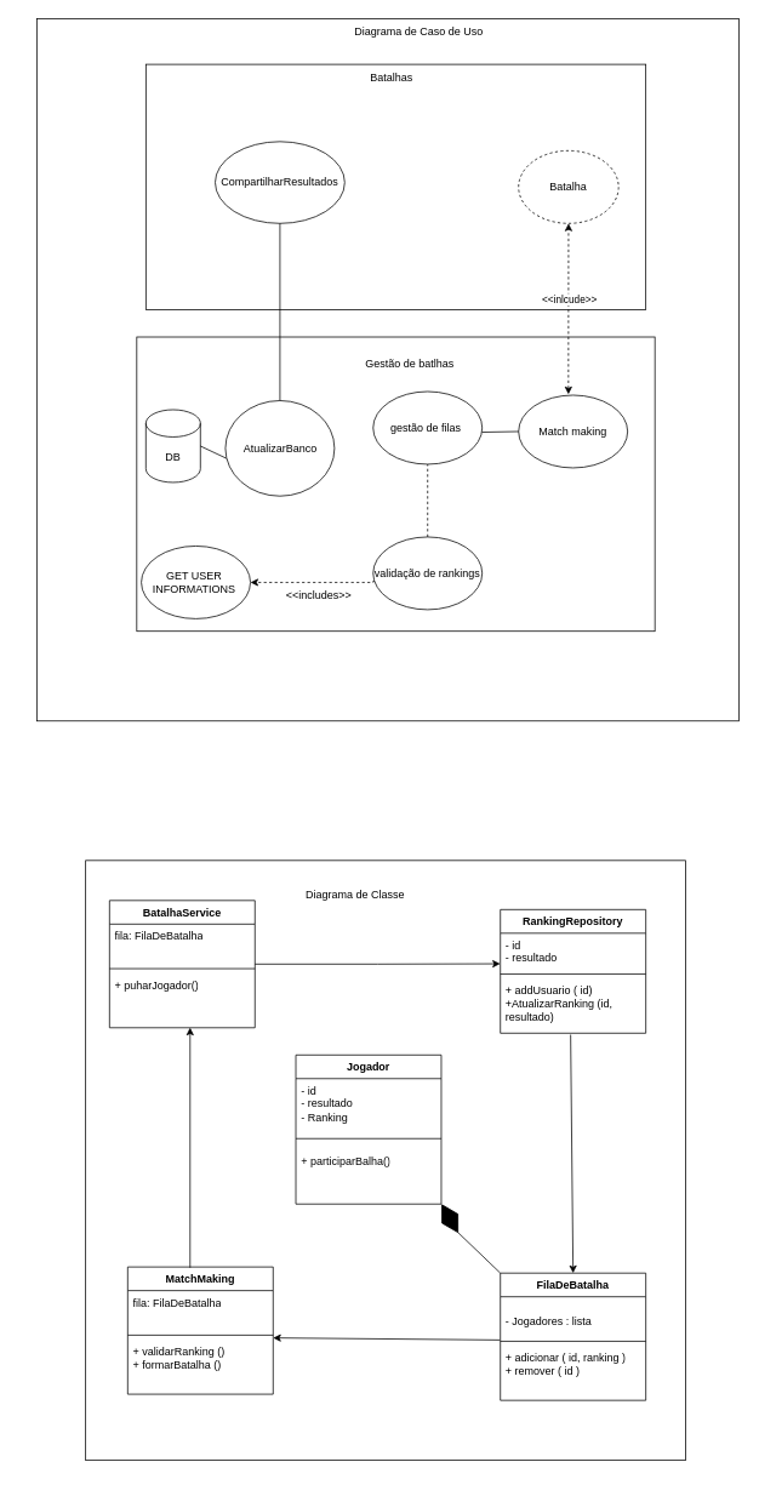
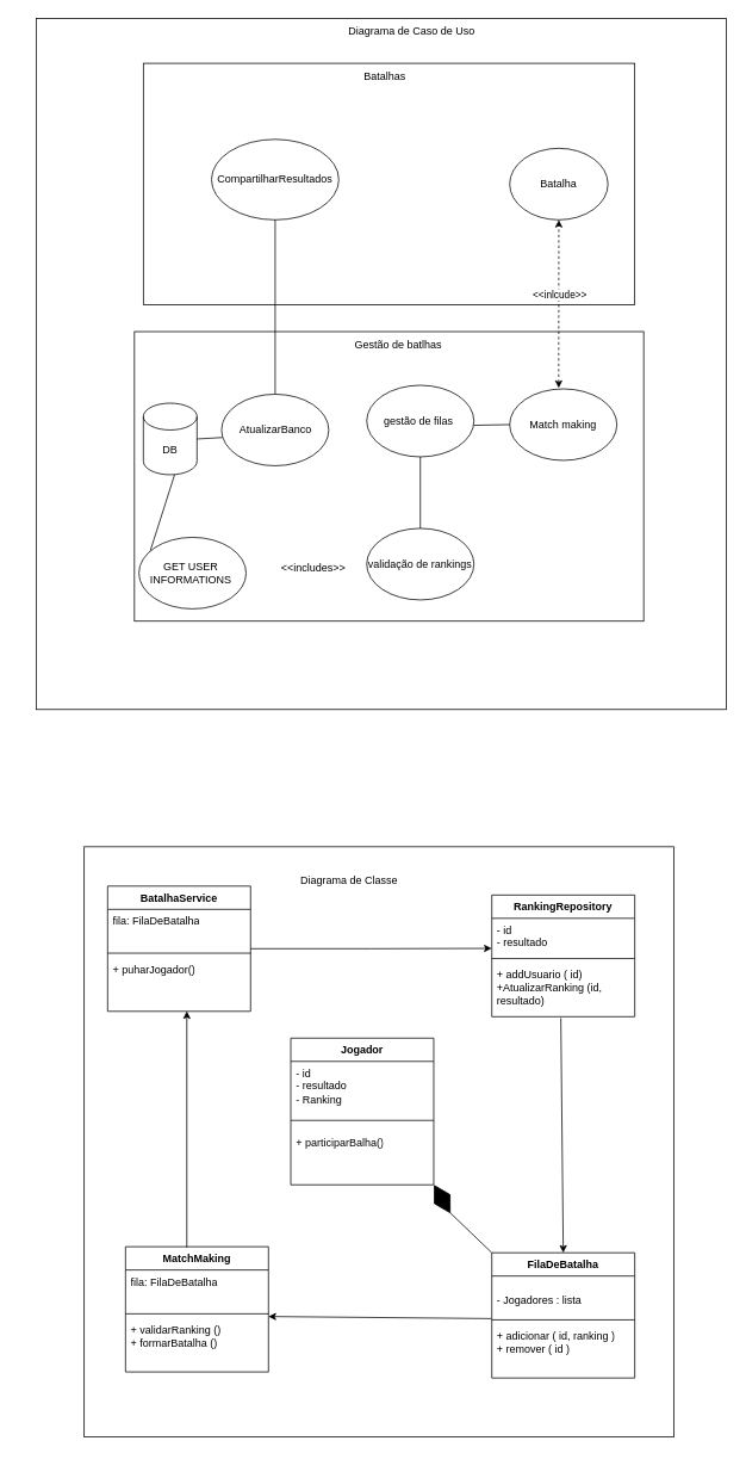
  <mxCell id="0" />
  <mxCell id="1" parent="0" />
  <mxCell id="2" value="" style="whiteSpace=wrap;html=1;aspect=fixed;" vertex="1" parent="1"><mxGeometry x="40" width="772.5" height="772.5" as="geometry" y="20" /></mxCell>
  <mxCell id="3" value="" style="rounded=0;whiteSpace=wrap;html=1;" vertex="1" parent="1"><mxGeometry x="160" y="70" width="550" height="270" as="geometry" /></mxCell>
  <mxCell id="4" value="" style="rounded=0;whiteSpace=wrap;html=1;" vertex="1" parent="1"><mxGeometry x="150" y="370" width="570" height="323.75" as="geometry" /></mxCell>
  <mxCell id="5" value="validação de rankings" style="ellipse;whiteSpace=wrap;html=1;" vertex="1" parent="1"><mxGeometry x="410" y="590" width="120" height="80" as="geometry" /></mxCell>
- <mxCell id="6" style="edgeStyle=orthogonalEdgeStyle;rounded=0;orthogonalLoop=1;jettySize=auto;html=1;dashed=1;exitX=0.012;exitY=0.609;exitDx=0;exitDy=0;exitPerimeter=0;" edge="1" parent="1" source="5" target="7"><mxGeometry relative="1" as="geometry"><mxPoint x="570" y="630" as="sourcePoint" /><mxPoint x="400" y="630" as="targetPoint" /><Array as="points"><mxPoint x="410" y="639" /><mxPoint x="410" y="640" /></Array></mxGeometry></mxCell>
  <mxCell id="7" value="GET USER&amp;nbsp; INFORMATIONS&amp;nbsp;" style="ellipse;whiteSpace=wrap;html=1;" vertex="1" parent="1"><mxGeometry x="155" y="600" width="120" height="80" as="geometry" /></mxCell>
  <mxCell id="8" value="CompartilharResultados" style="ellipse;whiteSpace=wrap;html=1;" vertex="1" parent="1"><mxGeometry x="236.25" y="155" width="142.5" height="90" as="geometry" /></mxCell>
  <mxCell id="9" value="Batalhas" style="text;html=1;align=center;verticalAlign=middle;resizable=0;points=[];autosize=1;strokeColor=none;fillColor=none;" vertex="1" parent="1"><mxGeometry x="395" y="70" width="70" height="30" as="geometry" /></mxCell>
- <mxCell id="10" value="Gestão de batlhas" style="text;html=1;align=center;verticalAlign=middle;resizable=0;points=[];autosize=1;strokeColor=none;fillColor=none;" vertex="1" parent="1"><mxGeometry x="390" y="385" width="120" height="30" as="geometry" /></mxCell>
- <mxCell id="11" value="&amp;lt;&amp;lt;includes&amp;gt;&amp;gt;" style="text;html=1;align=center;verticalAlign=middle;resizable=0;points=[];autosize=1;strokeColor=none;fillColor=none;" vertex="1" parent="1"><mxGeometry x="300" y="640" width="100" height="30" as="geometry" /></mxCell>
+ <mxCell id="10" value="Gestão de batlhas" style="text;html=1;align=center;verticalAlign=middle;resizable=0;points=[];autosize=1;strokeColor=none;fillColor=none;" vertex="1" parent="1"><mxGeometry x="385" y="370" width="120" height="30" as="geometry" /></mxCell>
+ <mxCell id="11" value="&amp;lt;&amp;lt;includes&amp;gt;&amp;gt;" style="text;html=1;align=center;verticalAlign=middle;resizable=0;points=[];autosize=1;strokeColor=none;fillColor=none;" vertex="1" parent="1"><mxGeometry x="300" y="620" width="100" height="30" as="geometry" /></mxCell>
  <mxCell id="12" value="" style="group" connectable="0" vertex="1" parent="1"><mxGeometry x="20" y="770" width="740" height="860" as="geometry" /></mxCell>
  <mxCell id="13" value="" style="whiteSpace=wrap;html=1;aspect=fixed;" vertex="1" parent="12"><mxGeometry x="73.75" y="176" width="660" height="660" as="geometry" /></mxCell>
  <mxCell id="14" value="&lt;div style=&quot;text-align: left;&quot;&gt;RankingRepository&lt;/div&gt;" style="swimlane;fontStyle=1;align=center;verticalAlign=top;childLayout=stackLayout;horizontal=1;startSize=26;horizontalStack=0;resizeParent=1;resizeParentMax=0;resizeLast=0;collapsible=1;marginBottom=0;whiteSpace=wrap;html=1;" vertex="1" parent="12"><mxGeometry x="530" y="230" width="160" height="136" as="geometry"><mxRectangle x="400" y="330" width="140" height="30" as="alternateBounds" /></mxGeometry></mxCell>
  <mxCell id="15" value="- id&lt;div&gt;- resultado&amp;nbsp;&lt;/div&gt;" style="text;strokeColor=none;fillColor=none;align=left;verticalAlign=top;spacingLeft=4;spacingRight=4;overflow=hidden;rotatable=0;points=[[0,0.5],[1,0.5]];portConstraint=eastwest;whiteSpace=wrap;html=1;" vertex="1" parent="14"><mxGeometry y="26" width="160" height="40" as="geometry" /></mxCell>
  <mxCell id="16" value="" style="line;strokeWidth=1;fillColor=none;align=left;verticalAlign=middle;spacingTop=-1;spacingLeft=3;spacingRight=3;rotatable=0;labelPosition=right;points=[];portConstraint=eastwest;strokeColor=inherit;" vertex="1" parent="14"><mxGeometry y="66" width="160" height="10" as="geometry" /></mxCell>
  <mxCell id="17" value="+ addUsuario ( id)&lt;div&gt;+AtualizarRanking (id, resultado)&lt;/div&gt;" style="text;strokeColor=none;fillColor=none;align=left;verticalAlign=top;spacingLeft=4;spacingRight=4;overflow=hidden;rotatable=0;points=[[0,0.5],[1,0.5]];portConstraint=eastwest;whiteSpace=wrap;html=1;" vertex="1" parent="14"><mxGeometry y="76" width="160" height="60" as="geometry" /></mxCell>
  <mxCell id="18" value="Diagrama de Classe" style="text;html=1;align=center;verticalAlign=middle;resizable=0;points=[];autosize=1;strokeColor=none;fillColor=none;" vertex="1" parent="12"><mxGeometry x="305" y="199" width="130" height="30" as="geometry" /></mxCell>
  <mxCell id="19" value="MatchMaking" style="swimlane;fontStyle=1;align=center;verticalAlign=top;childLayout=stackLayout;horizontal=1;startSize=26;horizontalStack=0;resizeParent=1;resizeParentMax=0;resizeLast=0;collapsible=1;marginBottom=0;whiteSpace=wrap;html=1;" vertex="1" parent="12"><mxGeometry x="120" y="623.24" width="160" height="140" as="geometry" /></mxCell>
  <mxCell id="20" value="fila: FilaDeBatalha" style="text;strokeColor=none;fillColor=none;align=left;verticalAlign=top;spacingLeft=4;spacingRight=4;overflow=hidden;rotatable=0;points=[[0,0.5],[1,0.5]];portConstraint=eastwest;whiteSpace=wrap;html=1;" vertex="1" parent="19"><mxGeometry y="26" width="160" height="44" as="geometry" /></mxCell>
  <mxCell id="21" value="" style="line;strokeWidth=1;fillColor=none;align=left;verticalAlign=middle;spacingTop=-1;spacingLeft=3;spacingRight=3;rotatable=0;labelPosition=right;points=[];portConstraint=eastwest;strokeColor=inherit;" vertex="1" parent="19"><mxGeometry y="70" width="160" height="10" as="geometry" /></mxCell>
  <mxCell id="22" value="+ validarRanking ()&amp;nbsp;&lt;div&gt;&lt;div&gt;+ formarBatalha ()&lt;/div&gt;&lt;/div&gt;" style="text;strokeColor=none;fillColor=none;align=left;verticalAlign=top;spacingLeft=4;spacingRight=4;overflow=hidden;rotatable=0;points=[[0,0.5],[1,0.5]];portConstraint=eastwest;whiteSpace=wrap;html=1;" vertex="1" parent="19"><mxGeometry y="80" width="160" height="60" as="geometry" /></mxCell>
  <mxCell id="23" value="FilaDeBatalha" style="swimlane;fontStyle=1;align=center;verticalAlign=top;childLayout=stackLayout;horizontal=1;startSize=26;horizontalStack=0;resizeParent=1;resizeParentMax=0;resizeLast=0;collapsible=1;marginBottom=0;whiteSpace=wrap;html=1;" vertex="1" parent="12"><mxGeometry x="530" y="630" width="160" height="140" as="geometry" /></mxCell>
  <mxCell id="24" value="&lt;br&gt;&lt;div&gt;- Jogadores : lista&lt;/div&gt;" style="text;strokeColor=none;fillColor=none;align=left;verticalAlign=top;spacingLeft=4;spacingRight=4;overflow=hidden;rotatable=0;points=[[0,0.5],[1,0.5]];portConstraint=eastwest;whiteSpace=wrap;html=1;" vertex="1" parent="23"><mxGeometry y="26" width="160" height="44" as="geometry" /></mxCell>
  <mxCell id="25" value="" style="line;strokeWidth=1;fillColor=none;align=left;verticalAlign=middle;spacingTop=-1;spacingLeft=3;spacingRight=3;rotatable=0;labelPosition=right;points=[];portConstraint=eastwest;strokeColor=inherit;" vertex="1" parent="23"><mxGeometry y="70" width="160" height="10" as="geometry" /></mxCell>
  <mxCell id="26" value="+ adicionar ( id, ranking )&lt;div&gt;+ remover ( id )&lt;/div&gt;" style="text;strokeColor=none;fillColor=none;align=left;verticalAlign=top;spacingLeft=4;spacingRight=4;overflow=hidden;rotatable=0;points=[[0,0.5],[1,0.5]];portConstraint=eastwest;whiteSpace=wrap;html=1;" vertex="1" parent="23"><mxGeometry y="80" width="160" height="60" as="geometry" /></mxCell>
  <mxCell id="27" value="" style="endArrow=classic;html=1;rounded=0;entryX=1;entryY=-0.033;entryDx=0;entryDy=0;entryPerimeter=0;exitX=-0.004;exitY=1.082;exitDx=0;exitDy=0;exitPerimeter=0;" edge="1" parent="12" source="24" target="22"><mxGeometry width="50" height="50" relative="1" as="geometry"><mxPoint x="353.75" y="736" as="sourcePoint" /><mxPoint x="403.75" y="686" as="targetPoint" /></mxGeometry></mxCell>
  <mxCell id="28" value="" style="endArrow=classic;html=1;rounded=0;entryX=0.5;entryY=0;entryDx=0;entryDy=0;exitX=0.483;exitY=1.027;exitDx=0;exitDy=0;exitPerimeter=0;" edge="1" parent="12" source="17" target="23"><mxGeometry width="50" height="50" relative="1" as="geometry"><mxPoint x="353.75" y="636" as="sourcePoint" /><mxPoint x="403.75" y="586" as="targetPoint" /></mxGeometry></mxCell>
  <mxCell id="29" value="&lt;div style=&quot;text-align: left;&quot;&gt;Jogador&lt;/div&gt;" style="swimlane;fontStyle=1;align=center;verticalAlign=top;childLayout=stackLayout;horizontal=1;startSize=26;horizontalStack=0;resizeParent=1;resizeParentMax=0;resizeLast=0;collapsible=1;marginBottom=0;whiteSpace=wrap;html=1;" vertex="1" parent="12"><mxGeometry x="305" y="390" width="160" height="164" as="geometry"><mxRectangle x="400" y="330" width="140" height="30" as="alternateBounds" /></mxGeometry></mxCell>
  <mxCell id="30" value="- id&lt;div&gt;- resultado&amp;nbsp;&lt;/div&gt;&lt;div&gt;- Ranking&lt;/div&gt;" style="text;strokeColor=none;fillColor=none;align=left;verticalAlign=top;spacingLeft=4;spacingRight=4;overflow=hidden;rotatable=0;points=[[0,0.5],[1,0.5]];portConstraint=eastwest;whiteSpace=wrap;html=1;" vertex="1" parent="29"><mxGeometry y="26" width="160" height="54" as="geometry" /></mxCell>
  <mxCell id="31" value="" style="line;strokeWidth=1;fillColor=none;align=left;verticalAlign=middle;spacingTop=-1;spacingLeft=3;spacingRight=3;rotatable=0;labelPosition=right;points=[];portConstraint=eastwest;strokeColor=inherit;" vertex="1" parent="29"><mxGeometry y="80" width="160" height="24" as="geometry" /></mxCell>
  <mxCell id="32" value="+ participarBalha()&lt;div&gt;&amp;nbsp;&lt;/div&gt;" style="text;strokeColor=none;fillColor=none;align=left;verticalAlign=top;spacingLeft=4;spacingRight=4;overflow=hidden;rotatable=0;points=[[0,0.5],[1,0.5]];portConstraint=eastwest;whiteSpace=wrap;html=1;" vertex="1" parent="29"><mxGeometry y="104" width="160" height="60" as="geometry" /></mxCell>
  <mxCell id="33" value="" style="rhombus;whiteSpace=wrap;html=1;fillStyle=solid;fillColor=light-dark(#000000,#FFFFFF);rotation=60;" vertex="1" parent="12"><mxGeometry x="457" y="560" width="35" height="20" as="geometry" /></mxCell>
  <mxCell id="34" value="" style="endArrow=none;html=1;rounded=0;entryX=0;entryY=0;entryDx=0;entryDy=0;exitX=1;exitY=0.5;exitDx=0;exitDy=0;" edge="1" parent="12" source="33" target="23"><mxGeometry width="50" height="50" relative="1" as="geometry"><mxPoint x="350" y="566" as="sourcePoint" /><mxPoint x="400" y="516" as="targetPoint" /></mxGeometry></mxCell>
  <mxCell id="35" value="BatalhaService" style="swimlane;fontStyle=1;align=center;verticalAlign=top;childLayout=stackLayout;horizontal=1;startSize=26;horizontalStack=0;resizeParent=1;resizeParentMax=0;resizeLast=0;collapsible=1;marginBottom=0;whiteSpace=wrap;html=1;" vertex="1" parent="12"><mxGeometry x="100" y="220" width="160" height="140" as="geometry" /></mxCell>
  <mxCell id="36" value="fila: FilaDeBatalha" style="text;strokeColor=none;fillColor=none;align=left;verticalAlign=top;spacingLeft=4;spacingRight=4;overflow=hidden;rotatable=0;points=[[0,0.5],[1,0.5]];portConstraint=eastwest;whiteSpace=wrap;html=1;" vertex="1" parent="35"><mxGeometry y="26" width="160" height="44" as="geometry" /></mxCell>
  <mxCell id="37" value="" style="line;strokeWidth=1;fillColor=none;align=left;verticalAlign=middle;spacingTop=-1;spacingLeft=3;spacingRight=3;rotatable=0;labelPosition=right;points=[];portConstraint=eastwest;strokeColor=inherit;" vertex="1" parent="35"><mxGeometry y="70" width="160" height="10" as="geometry" /></mxCell>
  <mxCell id="38" value="+ puharJogador()" style="text;strokeColor=none;fillColor=none;align=left;verticalAlign=top;spacingLeft=4;spacingRight=4;overflow=hidden;rotatable=0;points=[[0,0.5],[1,0.5]];portConstraint=eastwest;whiteSpace=wrap;html=1;" vertex="1" parent="35"><mxGeometry y="80" width="160" height="60" as="geometry" /></mxCell>
  <mxCell id="39" style="edgeStyle=orthogonalEdgeStyle;rounded=0;orthogonalLoop=1;jettySize=auto;html=1;entryX=-0.001;entryY=0.841;entryDx=0;entryDy=0;entryPerimeter=0;" edge="1" parent="12" source="35" target="15"><mxGeometry relative="1" as="geometry" /></mxCell>
  <mxCell id="40" value="" style="endArrow=classic;html=1;rounded=0;exitX=0.429;exitY=0.006;exitDx=0;exitDy=0;exitPerimeter=0;entryX=0.554;entryY=0.997;entryDx=0;entryDy=0;entryPerimeter=0;" edge="1" parent="12" source="19" target="38"><mxGeometry width="50" height="50" relative="1" as="geometry"><mxPoint x="310" y="500" as="sourcePoint" /><mxPoint x="360" y="450" as="targetPoint" /></mxGeometry></mxCell>
  <mxCell id="41" value="Diagrama de Caso de Uso" style="text;html=1;align=center;verticalAlign=middle;resizable=0;points=[];autosize=1;strokeColor=none;fillColor=none;" vertex="1" parent="1"><mxGeometry x="380" width="160" height="30" as="geometry" y="20" /></mxCell>
- <mxCell id="42" value="Batalha" style="ellipse;whiteSpace=wrap;html=1;dashed=1;" vertex="1" parent="1"><mxGeometry x="570" y="165" width="110" height="80" as="geometry" /></mxCell>
+ <mxCell id="42" value="Batalha" style="ellipse;whiteSpace=wrap;html=1;" vertex="1" parent="1"><mxGeometry x="570" y="165" width="110" height="80" as="geometry" /></mxCell>
  <mxCell id="43" value="DB" style="shape=cylinder3;whiteSpace=wrap;html=1;boundedLbl=1;backgroundOutline=1;size=15;" vertex="1" parent="1"><mxGeometry x="160" y="450" width="60" height="80" as="geometry" /></mxCell>
  <mxCell id="44" value="" style="endArrow=none;html=1;rounded=0;entryX=0.5;entryY=1;entryDx=0;entryDy=0;" edge="1" parent="1" source="50" target="8"><mxGeometry width="50" height="50" relative="1" as="geometry"><mxPoint x="50" y="280" as="sourcePoint" /><mxPoint x="100" y="230" as="targetPoint" /></mxGeometry></mxCell>
+ <mxCell id="45" value="" style="endArrow=none;html=1;rounded=0;entryX=0.583;entryY=0.998;entryDx=0;entryDy=0;entryPerimeter=0;exitX=0.107;exitY=0.185;exitDx=0;exitDy=0;exitPerimeter=0;" edge="1" parent="1" source="7" target="43"><mxGeometry width="50" height="50" relative="1" as="geometry"><mxPoint x="50" y="485" as="sourcePoint" /><mxPoint x="100" y="435" as="targetPoint" /></mxGeometry></mxCell>
  <mxCell id="46" value="Match making" style="ellipse;whiteSpace=wrap;html=1;" vertex="1" parent="1"><mxGeometry x="570" y="434" width="120" height="80" as="geometry" /></mxCell>
  <mxCell id="47" value="gestão de filas&amp;nbsp;" style="ellipse;whiteSpace=wrap;html=1;" vertex="1" parent="1"><mxGeometry x="410" y="430" width="120" height="80" as="geometry" /></mxCell>
- <mxCell id="48" value="" style="endArrow=none;html=1;rounded=0;dashed=1;" edge="1" parent="1" source="5" target="47"><mxGeometry width="50" height="50" relative="1" as="geometry"><mxPoint x="380" y="560" as="sourcePoint" /><mxPoint x="430" y="510" as="targetPoint" /></mxGeometry></mxCell>
+ <mxCell id="48" value="" style="endArrow=none;html=1;rounded=0;" edge="1" parent="1" source="5" target="47"><mxGeometry width="50" height="50" relative="1" as="geometry"><mxPoint x="380" y="560" as="sourcePoint" /><mxPoint x="430" y="510" as="targetPoint" /></mxGeometry></mxCell>
  <mxCell id="49" value="" style="endArrow=none;html=1;rounded=0;entryX=0.998;entryY=0.559;entryDx=0;entryDy=0;entryPerimeter=0;" edge="1" parent="1" source="46" target="47"><mxGeometry width="50" height="50" relative="1" as="geometry"><mxPoint x="380" y="590" as="sourcePoint" /><mxPoint x="430" y="540" as="targetPoint" /><Array as="points" /></mxGeometry></mxCell>
- <mxCell id="50" value="AtualizarBanco" style="ellipse;whiteSpace=wrap;html=1;" vertex="1" parent="1"><mxGeometry x="247.5" y="440" width="120" height="105" as="geometry" /></mxCell>
+ <mxCell id="50" value="AtualizarBanco" style="ellipse;whiteSpace=wrap;html=1;" vertex="1" parent="1"><mxGeometry x="247.5" y="440" width="120" height="80" as="geometry" /></mxCell>
  <mxCell id="51" value="" style="endArrow=none;html=1;rounded=0;exitX=1;exitY=0.5;exitDx=0;exitDy=0;exitPerimeter=0;entryX=0.009;entryY=0.605;entryDx=0;entryDy=0;entryPerimeter=0;" edge="1" parent="1" source="43" target="50"><mxGeometry width="50" height="50" relative="1" as="geometry"><mxPoint x="390" y="550" as="sourcePoint" /><mxPoint x="440" y="500" as="targetPoint" /></mxGeometry></mxCell>
  <mxCell id="52" value="" style="endArrow=classic;startArrow=classic;html=1;rounded=0;dashed=1;entryX=0.5;entryY=1;entryDx=0;entryDy=0;exitX=0.457;exitY=-0.012;exitDx=0;exitDy=0;exitPerimeter=0;" edge="1" parent="1" source="46" target="42"><mxGeometry width="50" height="50" relative="1" as="geometry"><mxPoint x="650" y="410" as="sourcePoint" /><mxPoint x="700" y="360" as="targetPoint" /></mxGeometry></mxCell>
  <mxCell id="53" value="&amp;lt;&amp;lt;inlcude&amp;gt;&amp;gt;" style="edgeLabel;html=1;align=center;verticalAlign=middle;resizable=0;points=[];" vertex="1" connectable="0" parent="52"><mxGeometry x="0.118" y="-1" relative="1" as="geometry"><mxPoint as="offset" /></mxGeometry></mxCell>
